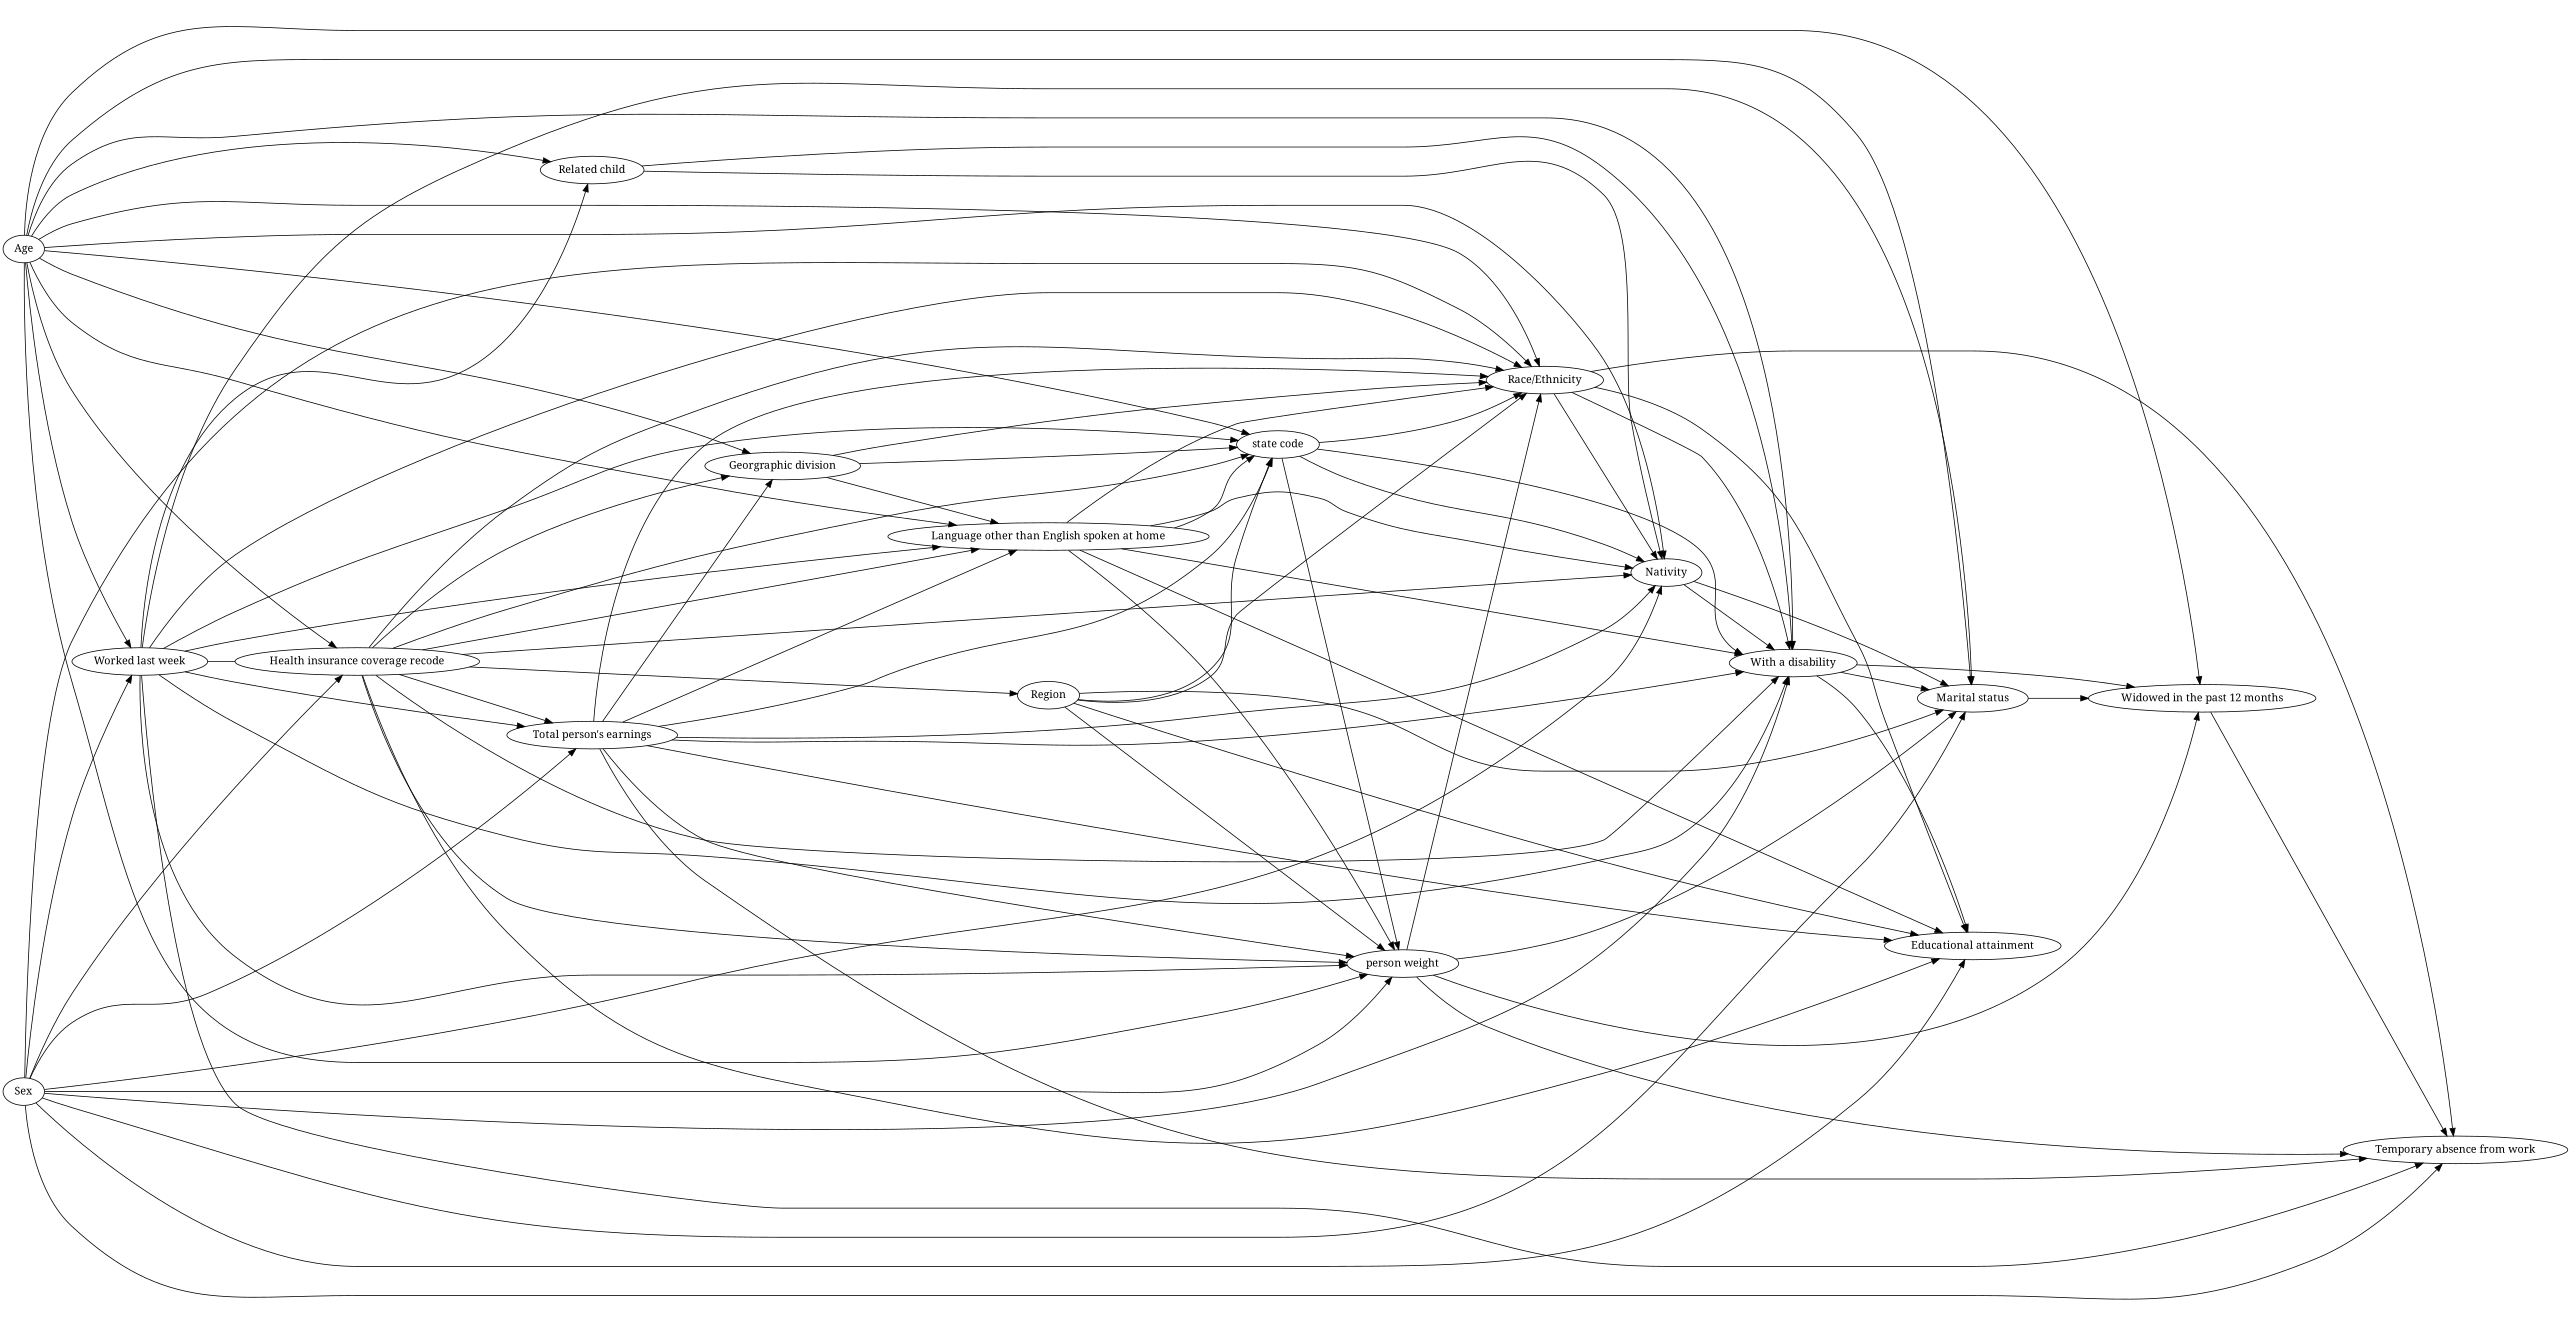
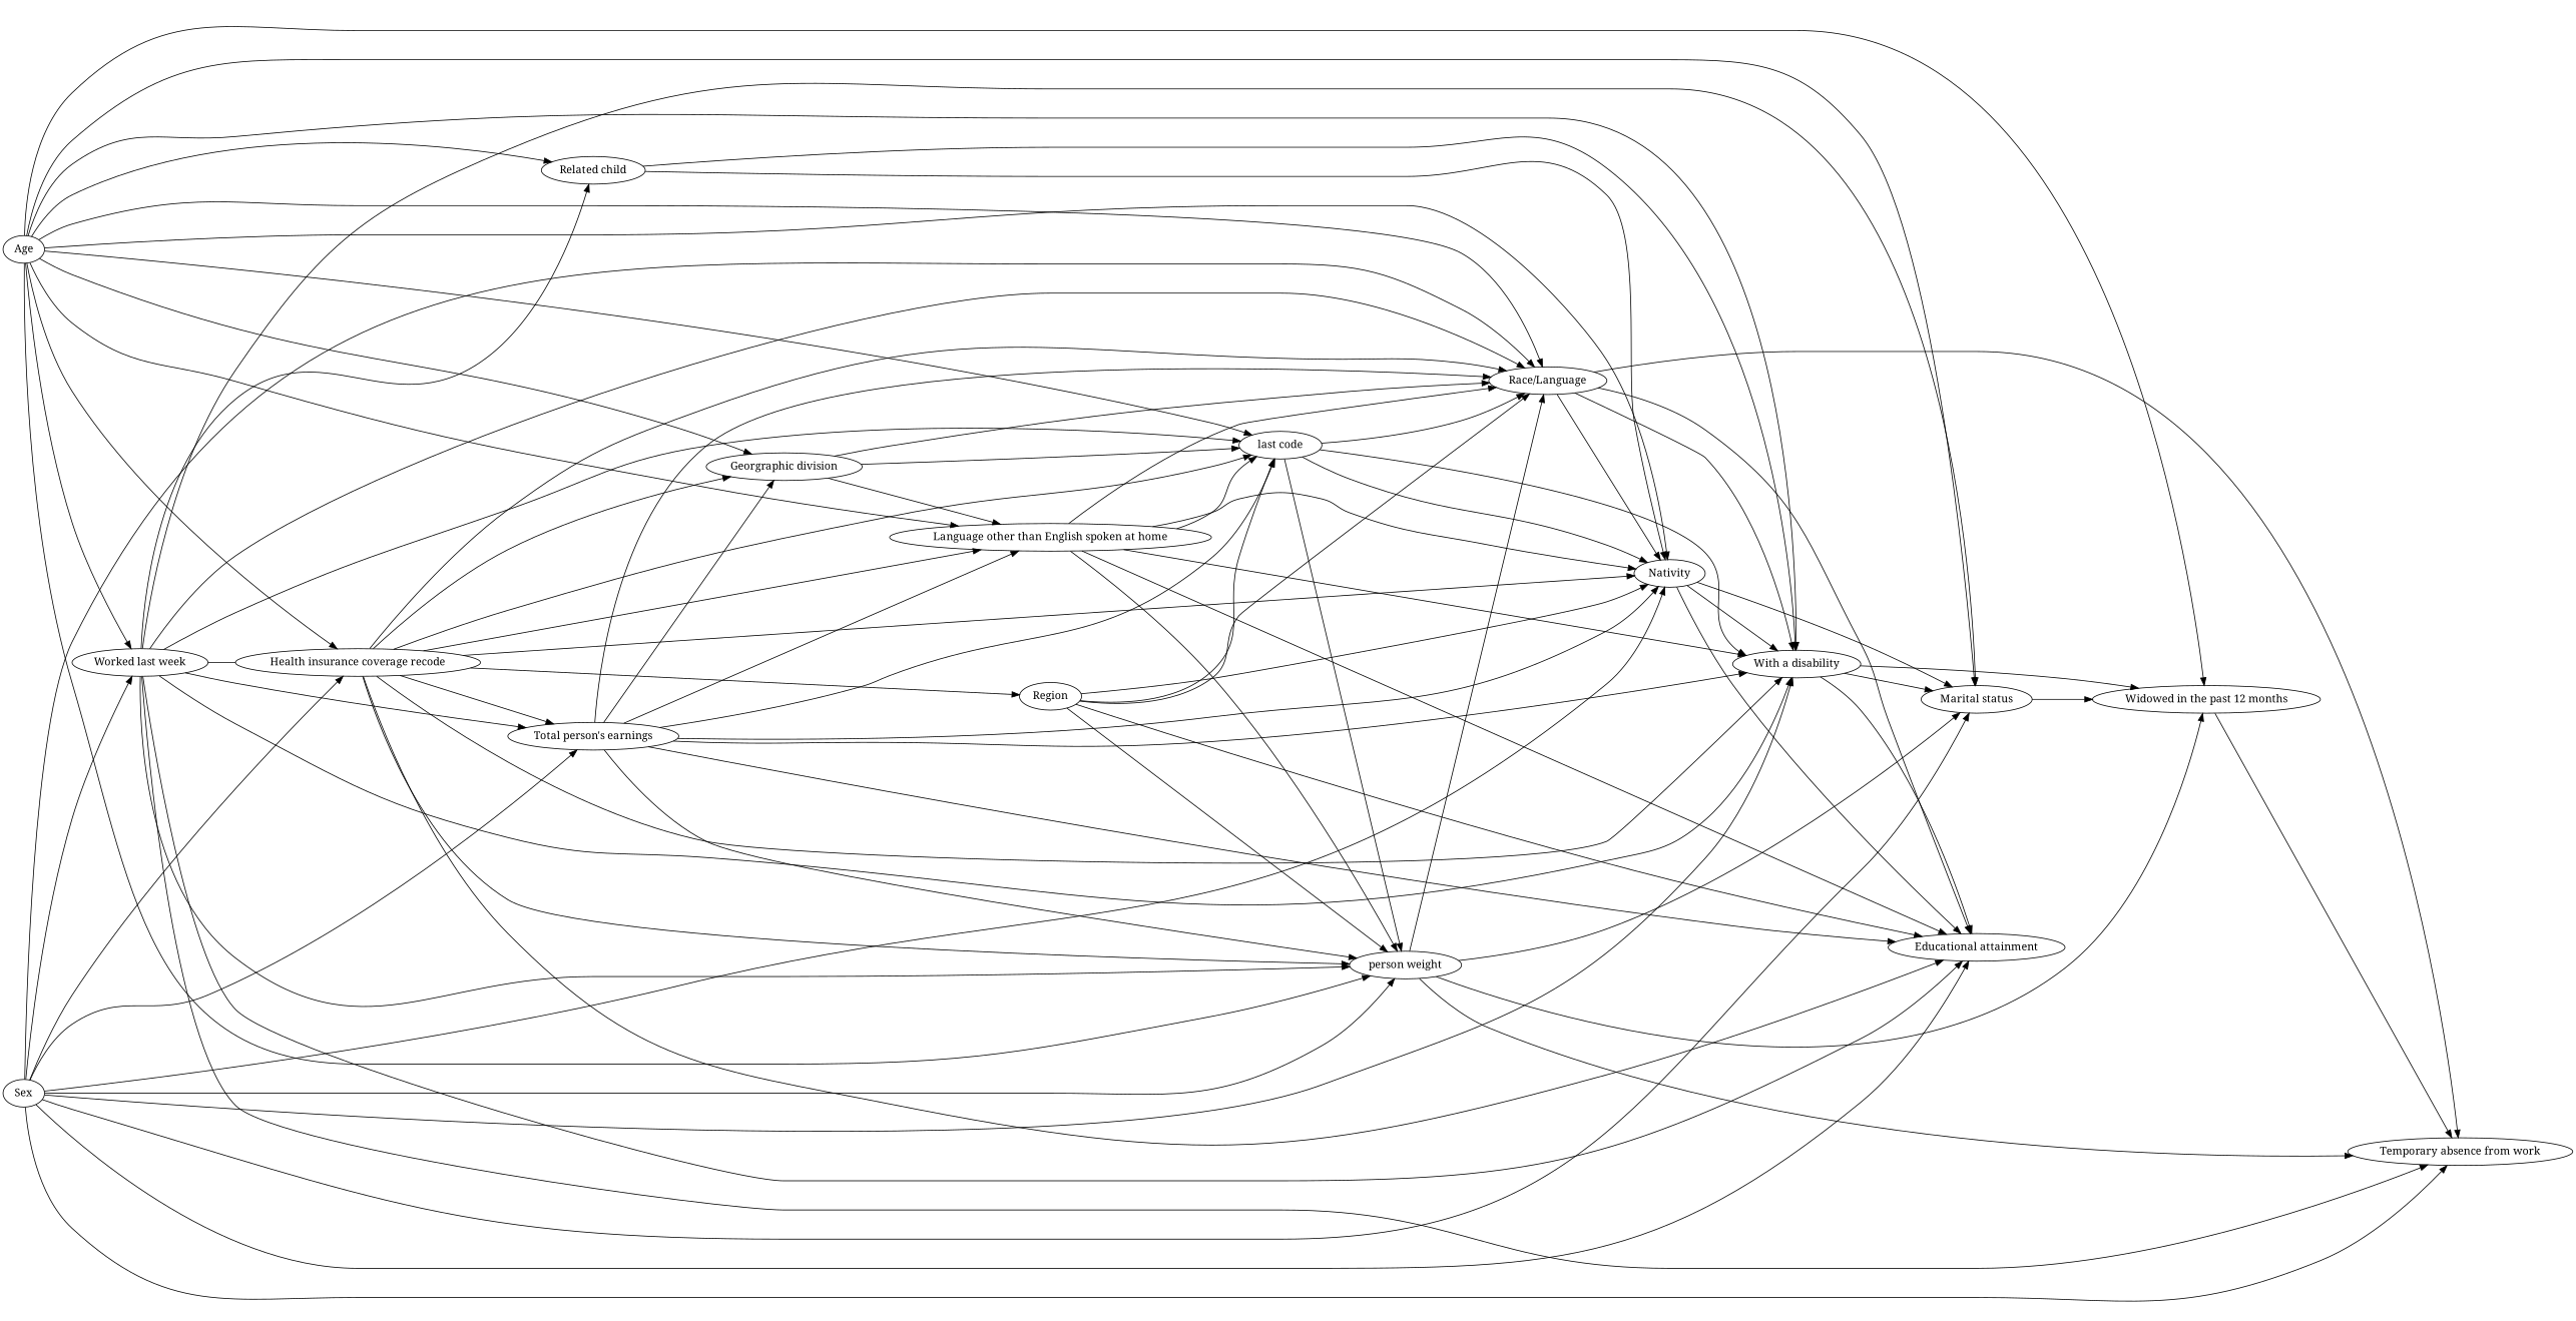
  digraph {
    fontname="Noto Serif"
    fontsize=18
    rankdir=LR
    node [fontname="Noto Serif"]
    edge [arrowhead=normal arrowtail=none dir=both fontname="Noto Serif"]
    n1 [label="Temporary absence from work"]
    n2 [label="Worked last week"]
    n3 [label="person weight"]
    n4 [label="Total person's earnings"]
    n5 [label="Educational attainment"]
    n6 [label="With a disability"]
-   n7 [label="Race/Ethnicity"]
-   n8 [label="state code"]
+   n7 [label="Race/Language"]
+   n8 [label="last code"]
    n9 [label="Marital status"]
    n10 [label="Related child"]
    n11 [label="Health insurance coverage recode"]
    n12 [label="Widowed in the past 12 months"]
    n13 [label=Nativity]
    n14 [label="Georgraphic division"]
    n15 [label="Language other than English spoken at home"]
    n16 [label=Region]
    n17 [label=Sex]
    n18 [label=Age]
    n2 -> n1
    n2 -> n3
    n2 -> n4
-   n2 -> n15
+   n2 -> n5
    n2 -> n6
    n2 -> n7
    n2 -> n8
    n2 -> n9
    n2 -> n10
    n2 -> n11 [arrowhead=none]
    n3 -> n1
    n3 -> n7
    n3 -> n9
    n3 -> n12
-   n4 -> n1
    n4 -> n3
    n4 -> n5
    n4 -> n6
    n4 -> n7
    n4 -> n8
    n4 -> n13
    n4 -> n14
    n4 -> n15
    n6 -> n5
    n6 -> n9
    n6 -> n12
    n7 -> n1
    n7 -> n5
    n7 -> n6
    n7 -> n13
    n8 -> n3
    n8 -> n6
    n8 -> n7
    n8 -> n13
    n9 -> n12
    n10 -> n6
    n10 -> n13
    n11 -> n3
    n11 -> n4
    n11 -> n5
    n11 -> n6
    n11 -> n7
    n11 -> n8
    n11 -> n13
    n11 -> n14
    n11 -> n15
    n11 -> n16
    n12 -> n1
+   n13 -> n5
    n13 -> n6
    n13 -> n9
    n14 -> n7
    n14 -> n8
    n14 -> n15
    n15 -> n3
    n15 -> n5
    n15 -> n6
    n15 -> n7
    n15 -> n8
    n15 -> n13
    n16 -> n3
    n16 -> n5
    n16 -> n7
    n16 -> n8
-   n16 -> n9
+   n16 -> n13
    n17 -> n1
    n17 -> n2
    n17 -> n3
    n17 -> n4
    n17 -> n5
    n17 -> n6
    n17 -> n7
    n17 -> n9
    n17 -> n11
    n17 -> n13
    n18 -> n2
    n18 -> n3
    n18 -> n6
    n18 -> n7
    n18 -> n8
    n18 -> n9
    n18 -> n10
    n18 -> n11
    n18 -> n12
    n18 -> n13
    n18 -> n14
    n18 -> n15
  }
